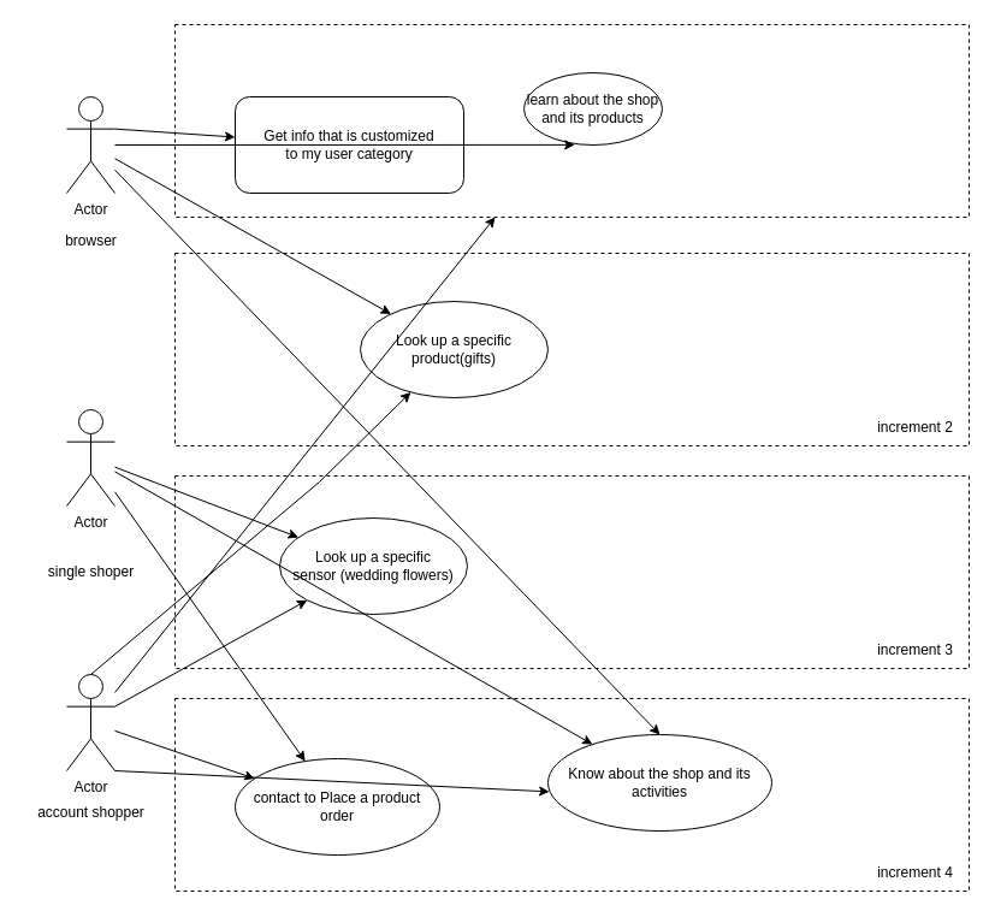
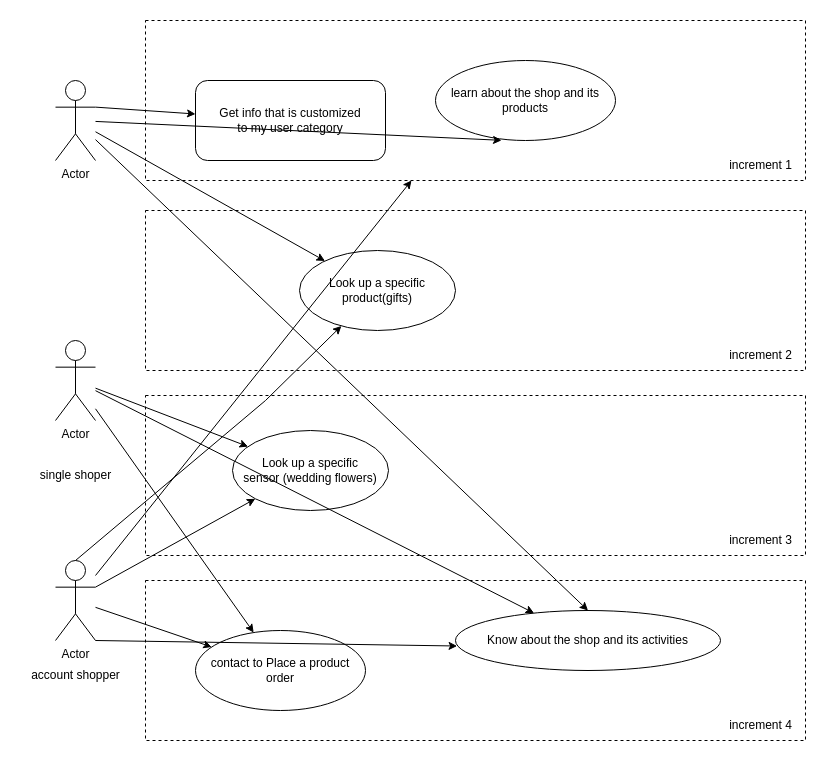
  <mxCell id="0" />
  <mxCell id="1" parent="0" />
  <mxCell id="2" value="" style="rounded=0;whiteSpace=wrap;html=1;fillColor=none;dashed=1;" parent="1" vertex="1"><mxGeometry x="145" y="20" width="660" height="160" as="geometry" /></mxCell>
  <mxCell id="3" value="Actor" style="shape=umlActor;verticalLabelPosition=bottom;verticalAlign=top;html=1;outlineConnect=0;fillColor=none;" parent="1" vertex="1"><mxGeometry x="55" y="80" width="40" height="80" as="geometry" /></mxCell>
- <mxCell id="4" value="browser" style="text;html=1;align=center;verticalAlign=middle;resizable=0;points=[];autosize=1;strokeColor=none;fillColor=none;" parent="1" vertex="1"><mxGeometry x="40" y="185" width="70" height="30" as="geometry" /></mxCell>
  <mxCell id="5" value="Actor" style="shape=umlActor;verticalLabelPosition=bottom;verticalAlign=top;html=1;outlineConnect=0;fillColor=none;" parent="1" vertex="1"><mxGeometry x="55" y="340" width="40" height="80" as="geometry" /></mxCell>
  <mxCell id="6" value="single shoper" style="text;html=1;align=center;verticalAlign=middle;resizable=0;points=[];autosize=1;strokeColor=none;fillColor=none;" parent="1" vertex="1"><mxGeometry x="30" y="460" width="90" height="30" as="geometry" /></mxCell>
  <mxCell id="7" value="Actor" style="shape=umlActor;verticalLabelPosition=bottom;verticalAlign=top;html=1;outlineConnect=0;fillColor=none;" parent="1" vertex="1"><mxGeometry x="55" y="560" width="40" height="80" as="geometry" /></mxCell>
  <mxCell id="8" value="account shopper" style="text;html=1;align=center;verticalAlign=middle;resizable=0;points=[];autosize=1;strokeColor=none;fillColor=none;" parent="1" vertex="1"><mxGeometry x="20" y="660" width="110" height="30" as="geometry" /></mxCell>
  <mxCell id="9" value="" style="rounded=0;whiteSpace=wrap;html=1;fillColor=none;dashed=1;" parent="1" vertex="1"><mxGeometry x="145" y="210" width="660" height="160" as="geometry" /></mxCell>
  <mxCell id="10" value="" style="rounded=0;whiteSpace=wrap;html=1;fillColor=none;dashed=1;" parent="1" vertex="1"><mxGeometry x="145" y="395" width="660" height="160" as="geometry" /></mxCell>
  <mxCell id="11" value="" style="rounded=0;whiteSpace=wrap;html=1;fillColor=none;dashed=1;" parent="1" vertex="1"><mxGeometry x="145" y="580" width="660" height="160" as="geometry" /></mxCell>
+ <mxCell id="12" value="increment 1" style="text;html=1;align=center;verticalAlign=middle;resizable=0;points=[];autosize=1;strokeColor=none;fillColor=none;" parent="1" vertex="1"><mxGeometry x="715" y="150" width="90" height="30" as="geometry" /></mxCell>
  <mxCell id="13" value="increment 2" style="text;html=1;align=center;verticalAlign=middle;resizable=0;points=[];autosize=1;strokeColor=none;fillColor=none;" parent="1" vertex="1"><mxGeometry x="715" y="340" width="90" height="30" as="geometry" /></mxCell>
  <mxCell id="14" value="increment 3&lt;span style=&quot;color: rgba(0, 0, 0, 0); font-family: monospace; font-size: 0px; text-align: start;&quot;&gt;%3CmxGraphModel%3E%3Croot%3E%3CmxCell%20id%3D%220%22%2F%3E%3CmxCell%20id%3D%221%22%20parent%3D%220%22%2F%3E%3CmxCell%20id%3D%222%22%20value%3D%22increment%202%22%20style%3D%22text%3Bhtml%3D1%3Balign%3Dcenter%3BverticalAlign%3Dmiddle%3Bresizable%3D0%3Bpoints%3D%5B%5D%3Bautosize%3D1%3BstrokeColor%3Dnone%3BfillColor%3Dnone%3B%22%20vertex%3D%221%22%20parent%3D%221%22%3E%3CmxGeometry%20x%3D%22710%22%20y%3D%22370%22%20width%3D%2290%22%20height%3D%2230%22%20as%3D%22geometry%22%2F%3E%3C%2FmxCell%3E%3C%2Froot%3E%3C%2FmxGraphModel%3E&lt;/span&gt;" style="text;html=1;align=center;verticalAlign=middle;resizable=0;points=[];autosize=1;strokeColor=none;fillColor=none;" parent="1" vertex="1"><mxGeometry x="715" y="525" width="90" height="30" as="geometry" /></mxCell>
  <mxCell id="15" value="increment 4&lt;span style=&quot;color: rgba(0, 0, 0, 0); font-family: monospace; font-size: 0px; text-align: start;&quot;&gt;3CmxGraphModel%3E%3Croot%3E%3CmxCell%20id%3D%220%22%2F%3E%3CmxCell%20id%3D%221%22%20parent%3D%220%22%2F%3E%3CmxCell%20id%3D%222%22%20value%3D%22increment%202%22%20style%3D%22text%3Bhtml%3D1%3Balign%3Dcenter%3BverticalAlign%3Dmiddle%3Bresizable%3D0%3Bpoints%3D%5B%5D%3Bautosize%3D1%3BstrokeColor%3Dnone%3BfillColor%3Dnone%3B%22%20vertex%3D%221%22%20parent%3D%221%22%3E%3CmxGeometry%20x%3D%22710%22%20y%3D%22370%22%20width%3D%2290%22%20height%3D%2230%22%20as%3D%22geometry%22%2F%3E%3C%2FmxCell%3E%3C%2Froot%3E%3C%2FmxGraphModel%3E&lt;/span&gt;" style="text;html=1;align=center;verticalAlign=middle;resizable=0;points=[];autosize=1;strokeColor=none;fillColor=none;" parent="1" vertex="1"><mxGeometry x="715" y="710" width="90" height="30" as="geometry" /></mxCell>
- <mxCell id="16" value="learn about the shop and its products" style="ellipse;whiteSpace=wrap;html=1;fillColor=none;" parent="1" vertex="1"><mxGeometry x="435" y="60" width="115" height="60" as="geometry" /></mxCell>
+ <mxCell id="16" value="learn about the shop and its products" style="ellipse;whiteSpace=wrap;html=1;fillColor=none;" parent="1" vertex="1"><mxGeometry x="435" y="60" width="180" height="80" as="geometry" /></mxCell>
  <mxCell id="17" value="&lt;div&gt;Get info that is customized&lt;/div&gt;&lt;div&gt;to my user category&lt;/div&gt;" style="whiteSpace=wrap;html=1;fillColor=none;rounded=1;" parent="1" vertex="1"><mxGeometry x="195" y="80" width="190" height="80" as="geometry" /></mxCell>
  <mxCell id="18" value="Look up a specific&lt;br&gt;product(gifts)" style="ellipse;whiteSpace=wrap;html=1;fillColor=none;" parent="1" vertex="1"><mxGeometry x="299" y="250" width="156" height="80" as="geometry" /></mxCell>
  <mxCell id="19" value="Look up a specific&lt;br&gt;sensor (wedding flowers)" style="ellipse;whiteSpace=wrap;html=1;fillColor=none;" parent="1" vertex="1"><mxGeometry x="232" y="430" width="156" height="80" as="geometry" /></mxCell>
  <mxCell id="20" value="contact to Place a product&lt;br&gt;order" style="ellipse;whiteSpace=wrap;html=1;fillColor=none;" parent="1" vertex="1"><mxGeometry x="195" y="630" width="170" height="80" as="geometry" /></mxCell>
- <mxCell id="21" value="Know about the shop and its activities" style="ellipse;whiteSpace=wrap;html=1;fillColor=none;" parent="1" vertex="1"><mxGeometry x="455" y="610" width="186" height="80" as="geometry" /></mxCell>
+ <mxCell id="21" value="Know about the shop and its activities" style="ellipse;whiteSpace=wrap;html=1;fillColor=none;" parent="1" vertex="1"><mxGeometry x="455" y="610" width="265" height="60" as="geometry" /></mxCell>
  <mxCell id="22" value="" style="endArrow=classic;html=1;rounded=0;" parent="1" source="5" target="19" edge="1"><mxGeometry width="50" height="50" relative="1" as="geometry"><mxPoint x="395" y="450" as="sourcePoint" /><mxPoint x="445" y="400" as="targetPoint" /></mxGeometry></mxCell>
  <mxCell id="23" value="" style="endArrow=classic;html=1;rounded=0;" parent="1" source="5" target="20" edge="1"><mxGeometry width="50" height="50" relative="1" as="geometry"><mxPoint x="105" y="398.372" as="sourcePoint" /><mxPoint x="239.575" y="454.706" as="targetPoint" /></mxGeometry></mxCell>
  <mxCell id="24" value="" style="endArrow=classic;html=1;rounded=0;entryX=0.5;entryY=0;entryDx=0;entryDy=0;" parent="1" source="3" target="21" edge="1"><mxGeometry width="50" height="50" relative="1" as="geometry"><mxPoint x="55" y="180" as="sourcePoint" /><mxPoint x="263.17" y="642.045" as="targetPoint" /></mxGeometry></mxCell>
  <mxCell id="25" value="" style="endArrow=classic;html=1;rounded=0;" parent="1" source="5" target="21" edge="1"><mxGeometry width="50" height="50" relative="1" as="geometry"><mxPoint x="105" y="150.719" as="sourcePoint" /><mxPoint x="558" y="620" as="targetPoint" /></mxGeometry></mxCell>
  <mxCell id="26" value="" style="endArrow=classic;html=1;rounded=0;" parent="1" source="3" target="18" edge="1"><mxGeometry width="50" height="50" relative="1" as="geometry"><mxPoint x="30" y="29.999" as="sourcePoint" /><mxPoint x="483" y="499.28" as="targetPoint" /></mxGeometry></mxCell>
  <mxCell id="27" value="" style="endArrow=classic;html=1;rounded=0;exitX=1;exitY=0.333;exitDx=0;exitDy=0;exitPerimeter=0;" parent="1" source="3" target="17" edge="1"><mxGeometry width="50" height="50" relative="1" as="geometry"><mxPoint x="105" y="141.258" as="sourcePoint" /><mxPoint x="334.471" y="270.431" as="targetPoint" /></mxGeometry></mxCell>
  <mxCell id="28" value="" style="endArrow=classic;html=1;rounded=0;entryX=0.367;entryY=0.998;entryDx=0;entryDy=0;entryPerimeter=0;" parent="1" source="3" target="16" edge="1"><mxGeometry width="50" height="50" relative="1" as="geometry"><mxPoint x="105" y="116.667" as="sourcePoint" /><mxPoint x="206.169" y="123.745" as="targetPoint" /></mxGeometry></mxCell>
  <mxCell id="29" value="" style="endArrow=classic;html=1;rounded=0;" parent="1" source="7" target="20" edge="1"><mxGeometry width="50" height="50" relative="1" as="geometry"><mxPoint x="135" y="660" as="sourcePoint" /><mxPoint x="185" y="610" as="targetPoint" /></mxGeometry></mxCell>
  <mxCell id="30" value="" style="endArrow=classic;html=1;rounded=0;entryX=0.006;entryY=0.592;entryDx=0;entryDy=0;entryPerimeter=0;exitX=1;exitY=1;exitDx=0;exitDy=0;exitPerimeter=0;" parent="1" target="21" edge="1" source="7"><mxGeometry width="50" height="50" relative="1" as="geometry"><mxPoint x="85" y="650" as="sourcePoint" /><mxPoint x="221.203" y="656.508" as="targetPoint" /></mxGeometry></mxCell>
  <mxCell id="31" value="" style="endArrow=classic;html=1;rounded=0;entryX=0;entryY=1;entryDx=0;entryDy=0;exitX=1;exitY=0.333;exitDx=0;exitDy=0;exitPerimeter=0;" parent="1" source="7" target="19" edge="1"><mxGeometry width="50" height="50" relative="1" as="geometry"><mxPoint x="95" y="660" as="sourcePoint" /><mxPoint x="466.116" y="667.36" as="targetPoint" /></mxGeometry></mxCell>
  <mxCell id="32" value="" style="endArrow=classic;html=1;rounded=0;exitX=0.5;exitY=0;exitDx=0;exitDy=0;exitPerimeter=0;" parent="1" source="7" target="18" edge="1"><mxGeometry width="50" height="50" relative="1" as="geometry"><mxPoint x="105" y="596.667" as="sourcePoint" /><mxPoint x="244.846" y="508.284" as="targetPoint" /><Array as="points"><mxPoint x="265" y="400" /></Array></mxGeometry></mxCell>
  <mxCell id="33" value="" style="endArrow=classic;html=1;rounded=0;" parent="1" source="7" target="2" edge="1"><mxGeometry width="50" height="50" relative="1" as="geometry"><mxPoint x="105" y="580" as="sourcePoint" /><mxPoint x="348.19" y="334.697" as="targetPoint" /></mxGeometry></mxCell>
